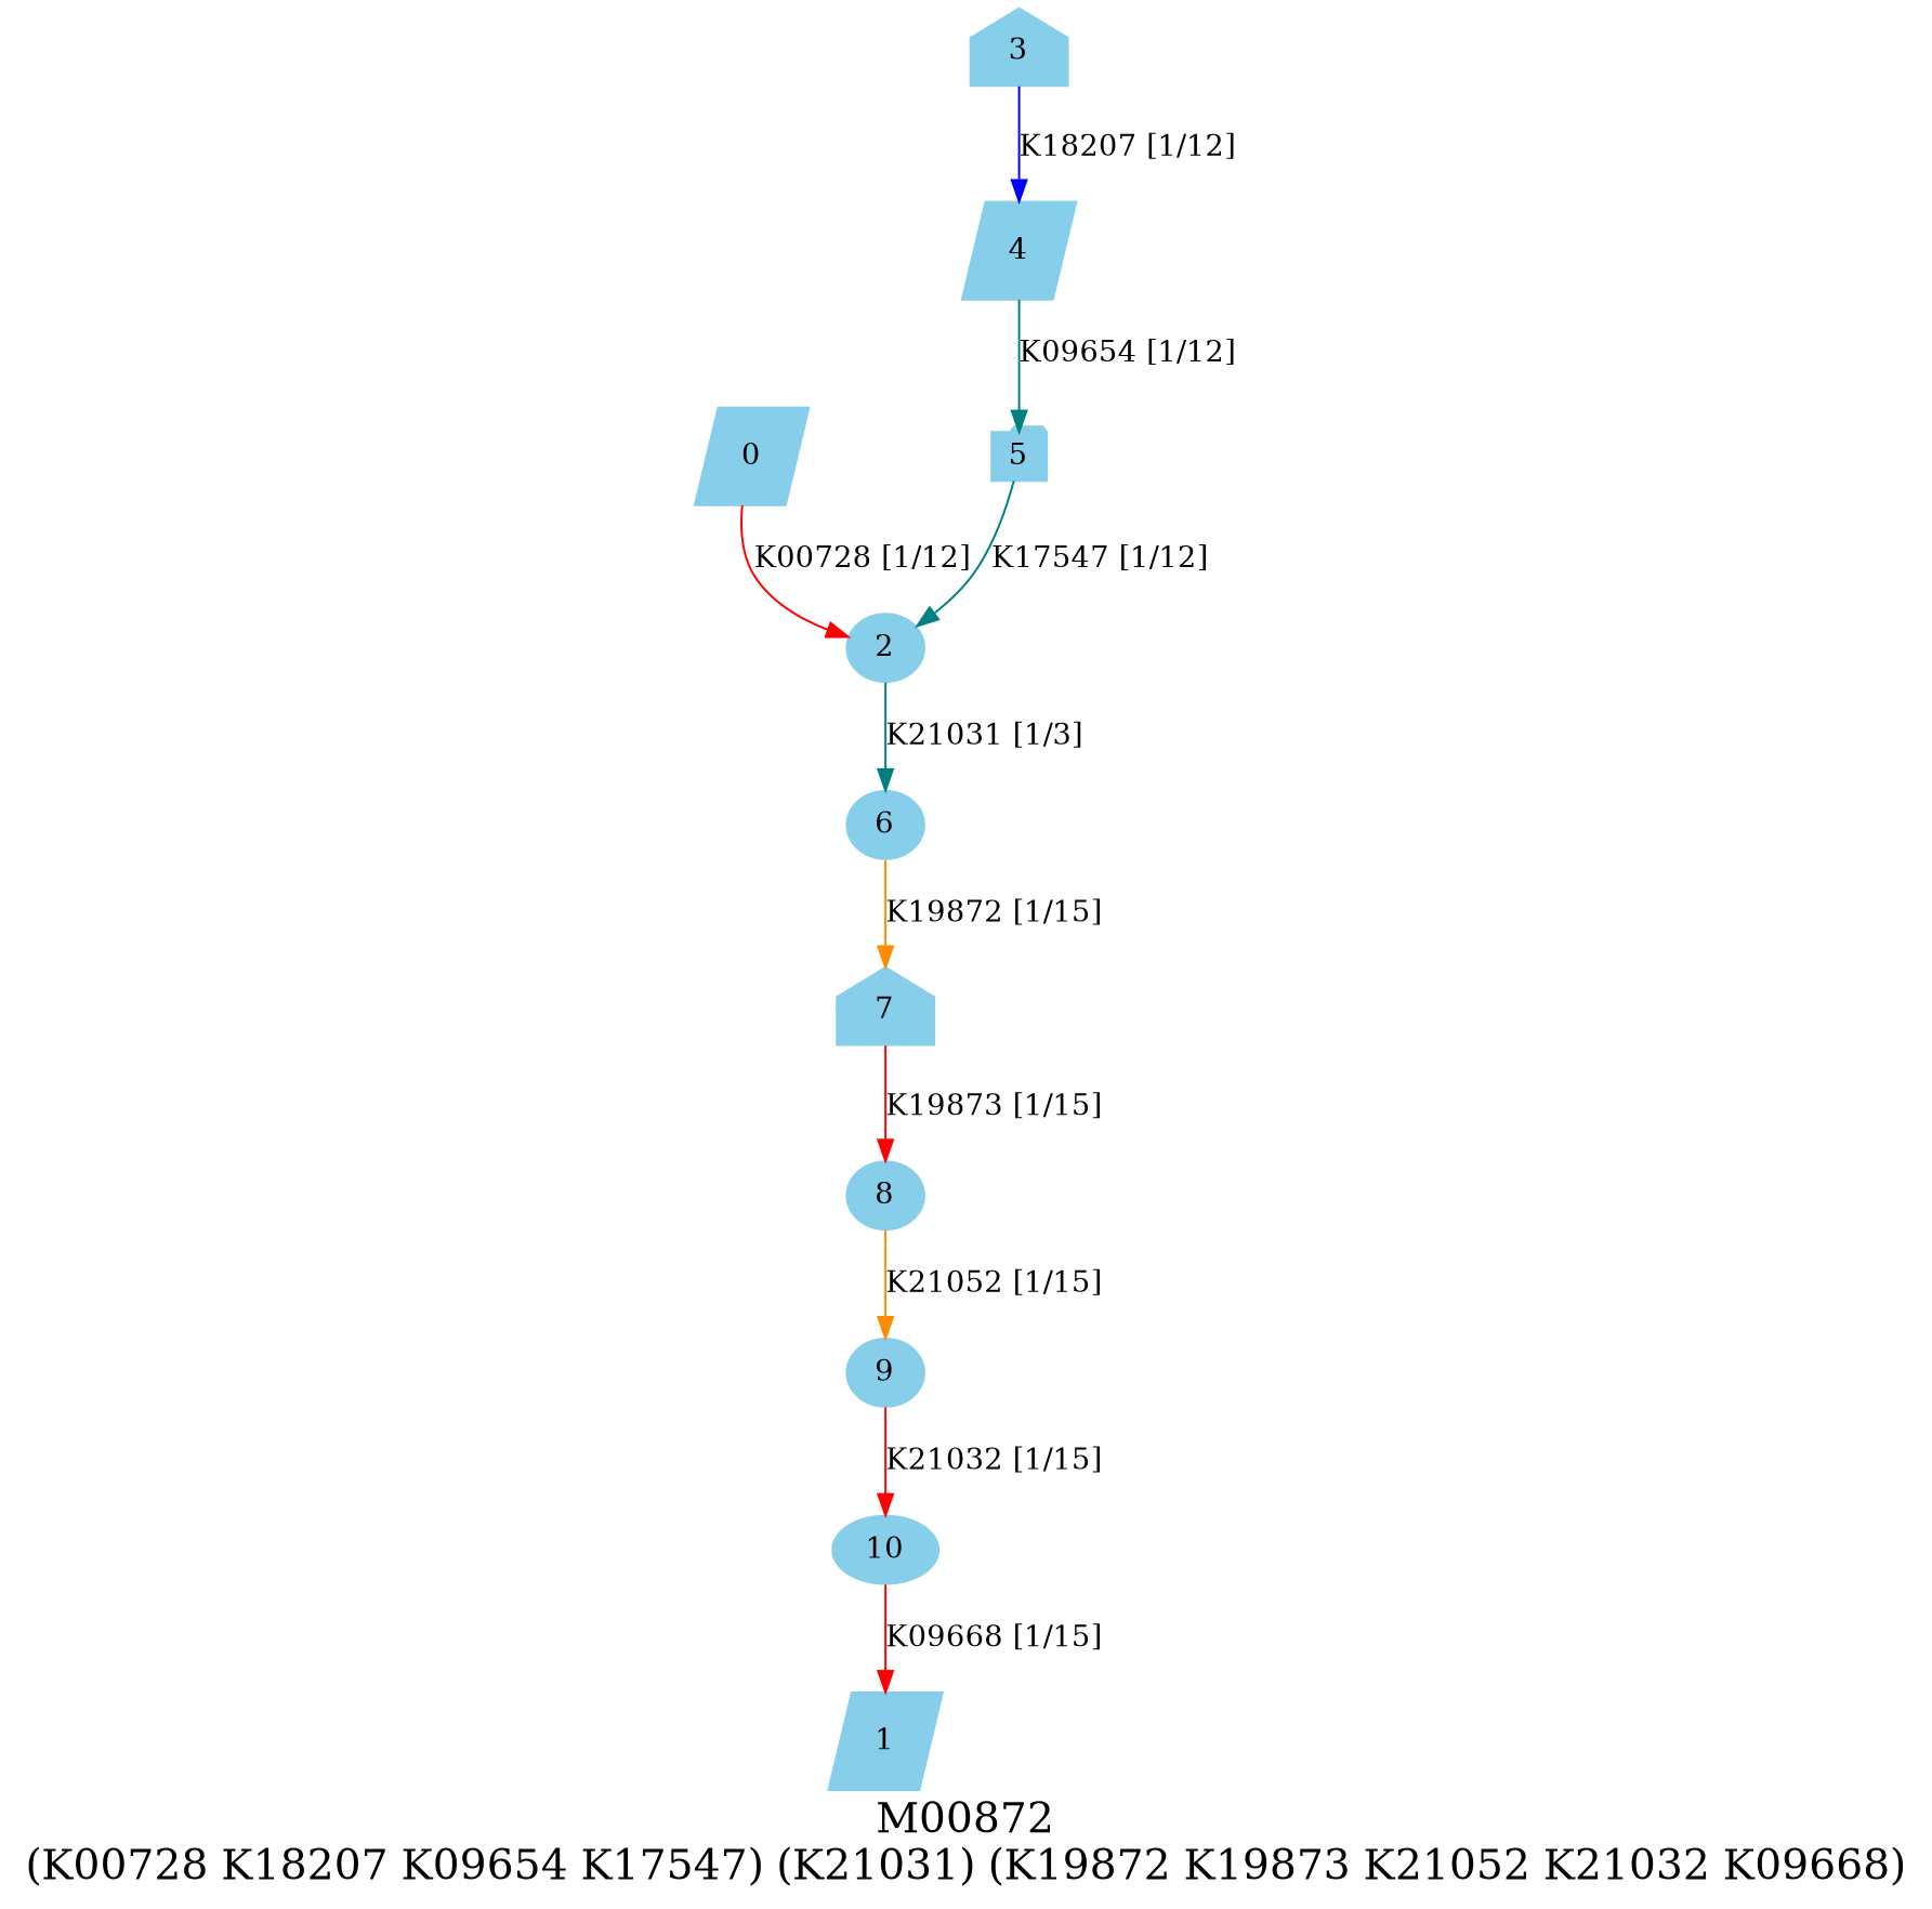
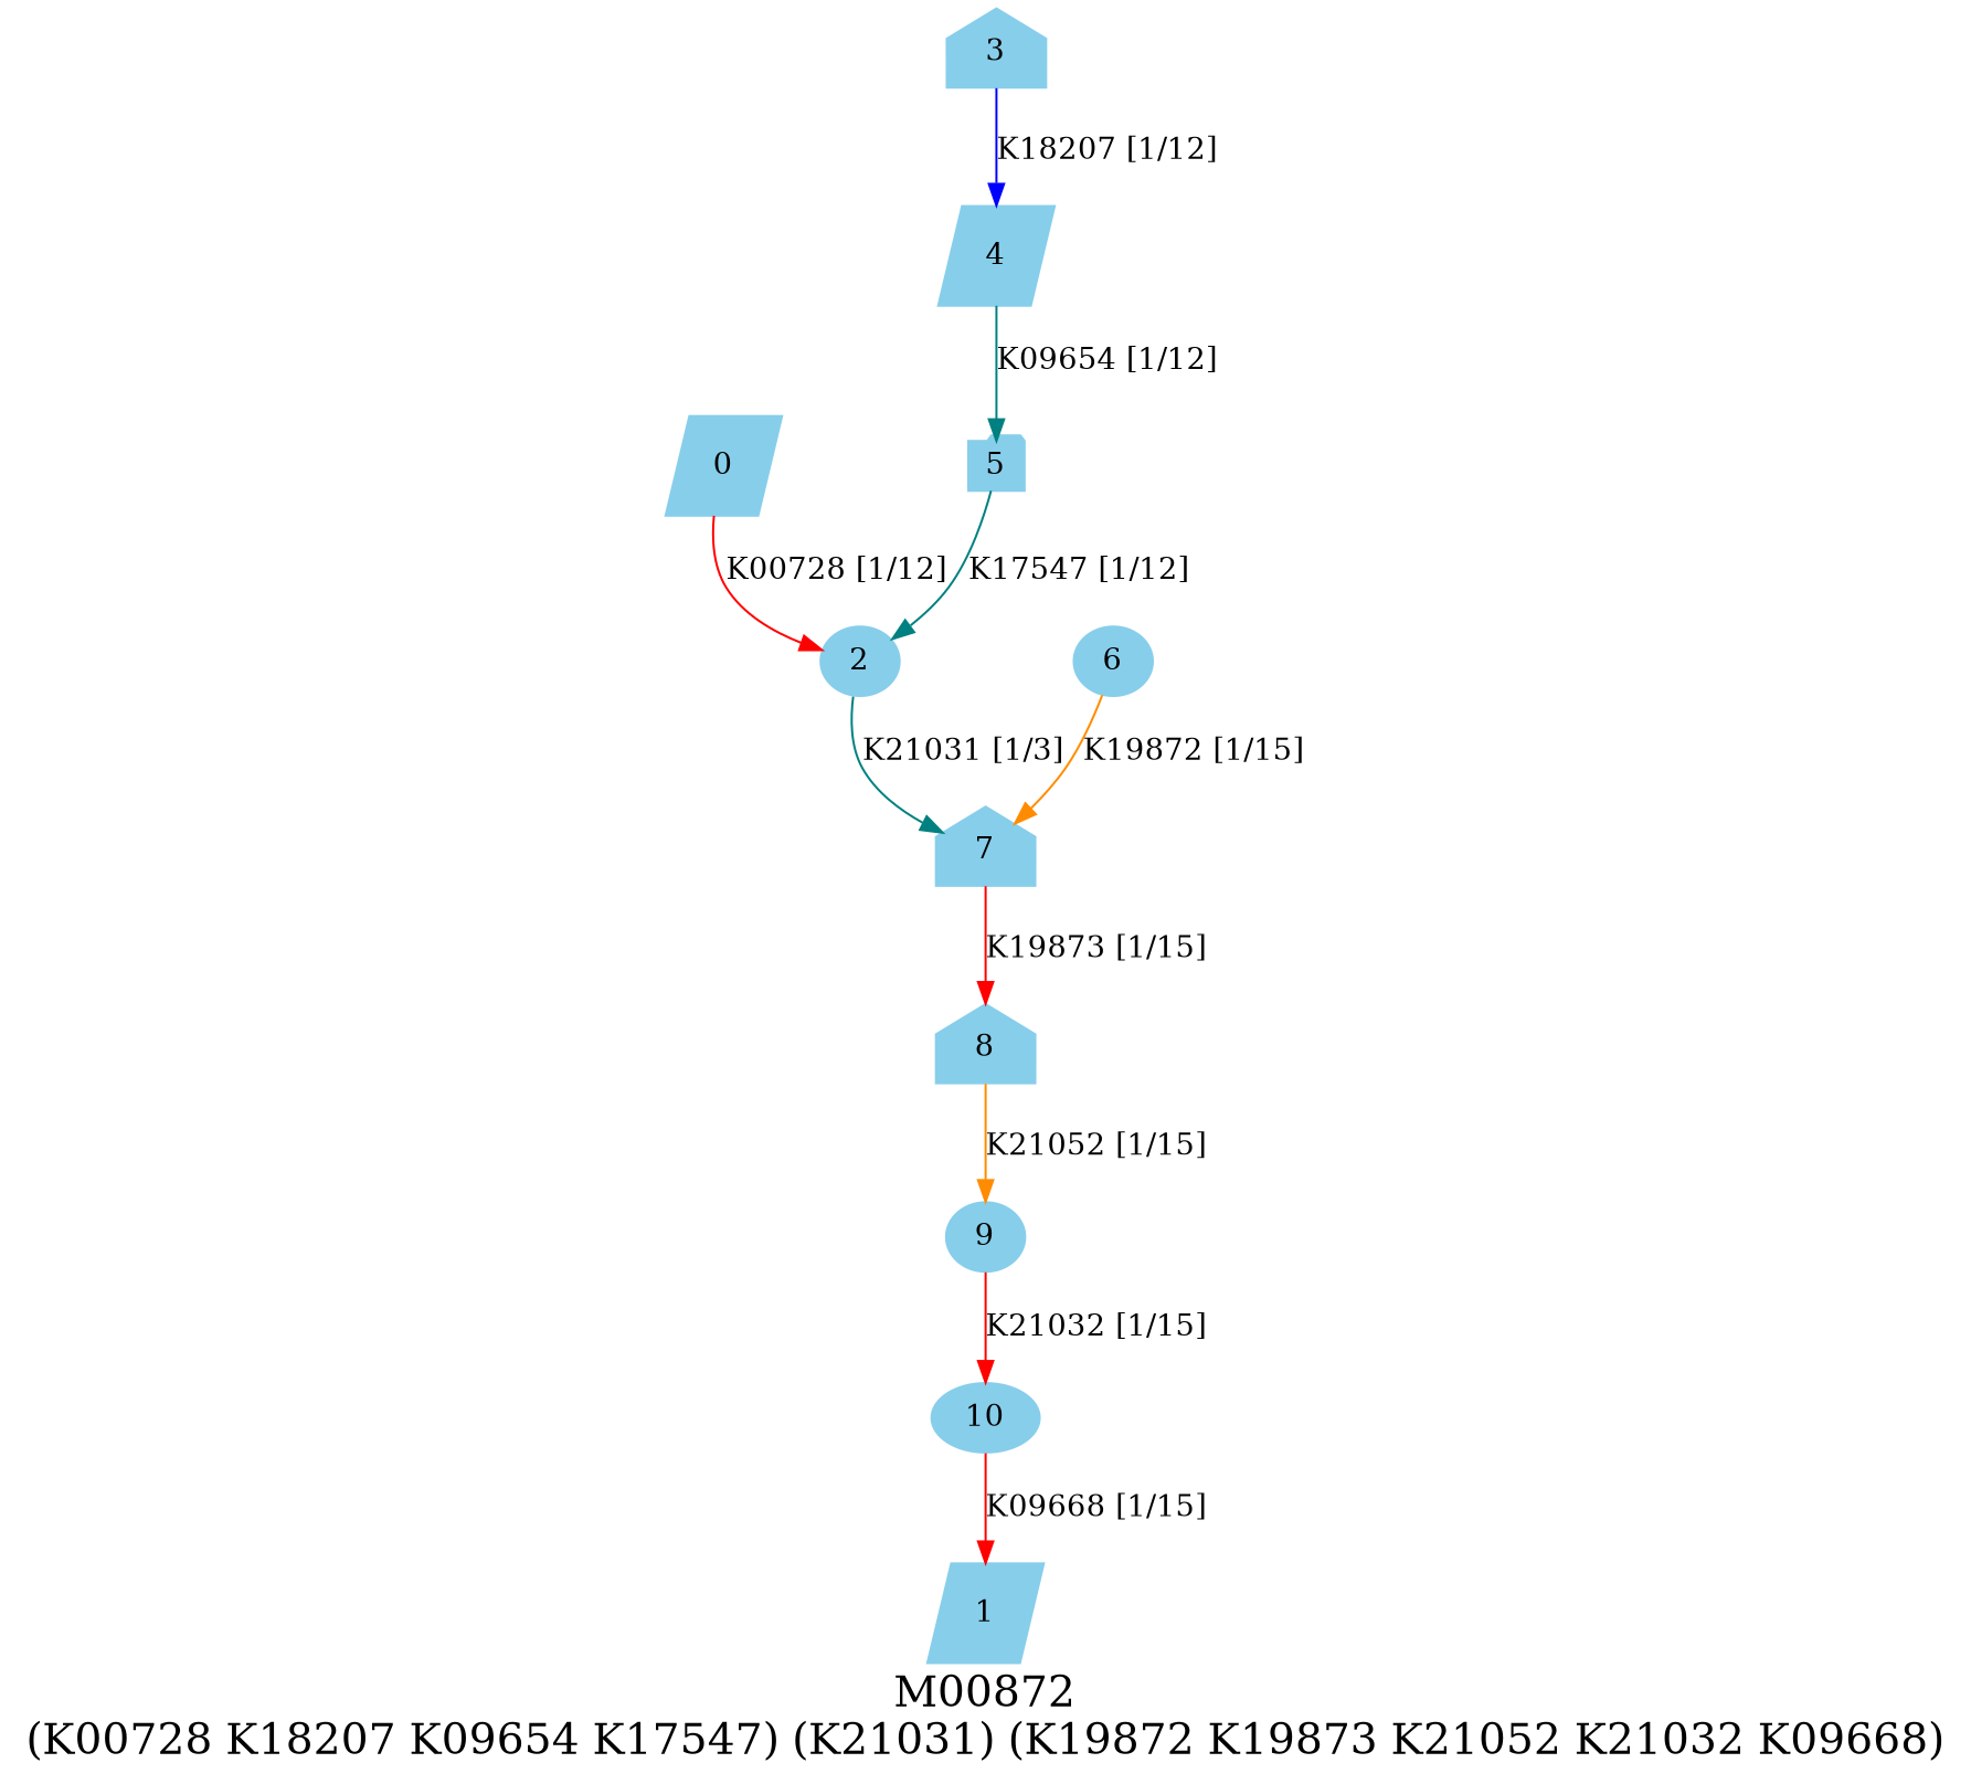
  digraph {
    fontsize=20
    label="M00872\n(K00728 K18207 K09654 K17547) (K21031) (K19872 K19873 K21052 K21032 K09668)"
    node [color=skyblue shape=ellipse style=filled]
    edge [color=red]
    0 [height=.3 shape=parallelogram width=.3]
    1 [height=.3 shape=parallelogram width=.3]
    2 [height=.3 width=.3]
    3 [height=.3 shape=house width=.3]
    4 [height=.3 shape=parallelogram width=.3]
    5 [height=.3 shape=folder width=.3]
    6 [height=.3 width=.3]
    7 [height=.3 shape=house width=.3]
-   8 [height=.3 width=.3]
+   8 [height=.3 shape=house width=.3]
    9 [height=.3 width=.3]
    10 [height=.3 width=.3]
    subgraph sub_1 {
      0
      1
      2
      3
      4
      5
      6
      7
      8
      9
      10
    }
    0 -> 2 [label="K00728 [1/12]"]
-   2 -> 6 [color=teal label="K21031 [1/3]"]
+   2 -> 7 [color=teal label="K21031 [1/3]"]
    3 -> 4 [color=blue label="K18207 [1/12]"]
    4 -> 5 [color=teal label="K09654 [1/12]"]
    5 -> 2 [color=teal label="K17547 [1/12]"]
    6 -> 7 [color=darkorange label="K19872 [1/15]"]
    7 -> 8 [label="K19873 [1/15]"]
    8 -> 9 [color=darkorange label="K21052 [1/15]"]
    9 -> 10 [label="K21032 [1/15]"]
    10 -> 1 [label="K09668 [1/15]"]
  }
